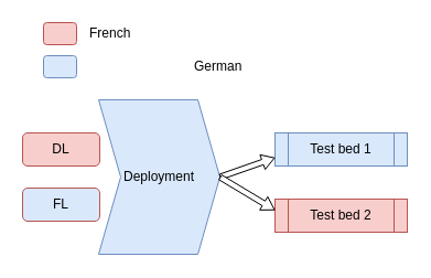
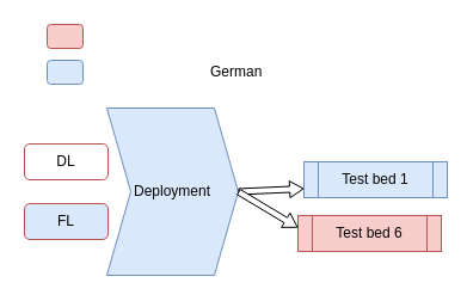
  <mxCell id="0" />
  <mxCell id="1" parent="0" />
- <mxCell id="2" value="DL" style="rounded=1;whiteSpace=wrap;html=1;fillColor=#f8cecc;strokeColor=#b85450;" vertex="1" parent="1"><mxGeometry x="20" y="120" width="70" height="30" as="geometry" /></mxCell>
+ <mxCell id="2" value="DL" style="rounded=1;whiteSpace=wrap;html=1;fillColor=#ffffff;strokeColor=#b85450;" vertex="1" parent="1"><mxGeometry x="20" y="120" width="70" height="30" as="geometry" /></mxCell>
  <mxCell id="3" value="FL" style="rounded=1;whiteSpace=wrap;html=1;fillColor=#dae8fc;strokeColor=#b85450;" vertex="1" parent="1"><mxGeometry x="20" y="170" width="70" height="30" as="geometry" /></mxCell>
  <mxCell id="4" value="Deployment" style="shape=step;perimeter=stepPerimeter;whiteSpace=wrap;html=1;fixedSize=1;fillColor=#dae8fc;strokeColor=#6c8ebf;" vertex="1" parent="1"><mxGeometry x="89" y="90" width="110" height="140" as="geometry" /></mxCell>
- <mxCell id="5" value="Test bed 1" style="shape=process;whiteSpace=wrap;html=1;backgroundOutline=1;fillColor=#dae8fc;strokeColor=#6c8ebf;" vertex="1" parent="1"><mxGeometry x="249" y="120" width="120" height="30" as="geometry" /></mxCell>
- <mxCell id="6" value="Test bed 2" style="shape=process;whiteSpace=wrap;html=1;backgroundOutline=1;fillColor=#f8cecc;strokeColor=#b85450;" vertex="1" parent="1"><mxGeometry x="249" y="180" width="120" height="30" as="geometry" /></mxCell>
+ <mxCell id="5" value="Test bed 1" style="shape=process;whiteSpace=wrap;html=1;backgroundOutline=1;fillColor=#dae8fc;strokeColor=#6c8ebf;" vertex="1" parent="1"><mxGeometry x="254" y="135" width="120" height="30" as="geometry" /></mxCell>
+ <mxCell id="6" value="Test bed 6" style="shape=process;whiteSpace=wrap;html=1;backgroundOutline=1;fillColor=#f8cecc;strokeColor=#b85450;" vertex="1" parent="1"><mxGeometry x="249" y="180" width="120" height="30" as="geometry" /></mxCell>
  <mxCell id="7" value="" style="shape=flexArrow;endArrow=classic;html=1;exitX=1;exitY=0.5;exitDx=0;exitDy=0;entryX=0;entryY=0.75;entryDx=0;entryDy=0;width=5;endSize=3.48;endWidth=8;" edge="1" parent="1" source="4" target="5"><mxGeometry width="50" height="50" relative="1" as="geometry"><mxPoint x="249" y="310" as="sourcePoint" /><mxPoint x="299" y="260" as="targetPoint" /></mxGeometry></mxCell>
  <mxCell id="8" value="" style="shape=flexArrow;endArrow=classic;html=1;width=5;endSize=3.48;endWidth=8;fillColor=#ffffff;" edge="1" parent="1"><mxGeometry width="50" height="50" relative="1" as="geometry"><mxPoint x="199" y="160" as="sourcePoint" /><mxPoint x="249" y="190" as="targetPoint" /></mxGeometry></mxCell>
  <mxCell id="9" value="" style="rounded=1;whiteSpace=wrap;html=1;fillColor=#f8cecc;strokeColor=#b85450;" vertex="1" parent="1"><mxGeometry x="39" y="20" width="30" height="20" as="geometry" /></mxCell>
- <mxCell id="10" value="&lt;div align=&quot;left&quot;&gt;French&lt;/div&gt;" style="text;html=1;strokeColor=none;fillColor=none;align=left;verticalAlign=middle;whiteSpace=wrap;rounded=0;" vertex="1" parent="1"><mxGeometry x="79" y="20" width="40" height="20" as="geometry" /></mxCell>
  <mxCell id="11" value="" style="rounded=1;whiteSpace=wrap;html=1;fillColor=#dae8fc;strokeColor=#6c8ebf;" vertex="1" parent="1"><mxGeometry x="39" y="50" width="30" height="20" as="geometry" /></mxCell>
  <mxCell id="12" value="&lt;div align=&quot;left&quot;&gt;German&lt;/div&gt;" style="text;html=1;strokeColor=none;fillColor=none;align=left;verticalAlign=middle;whiteSpace=wrap;rounded=0;" vertex="1" parent="1"><mxGeometry x="174" y="50" width="40" height="20" as="geometry" /></mxCell>
